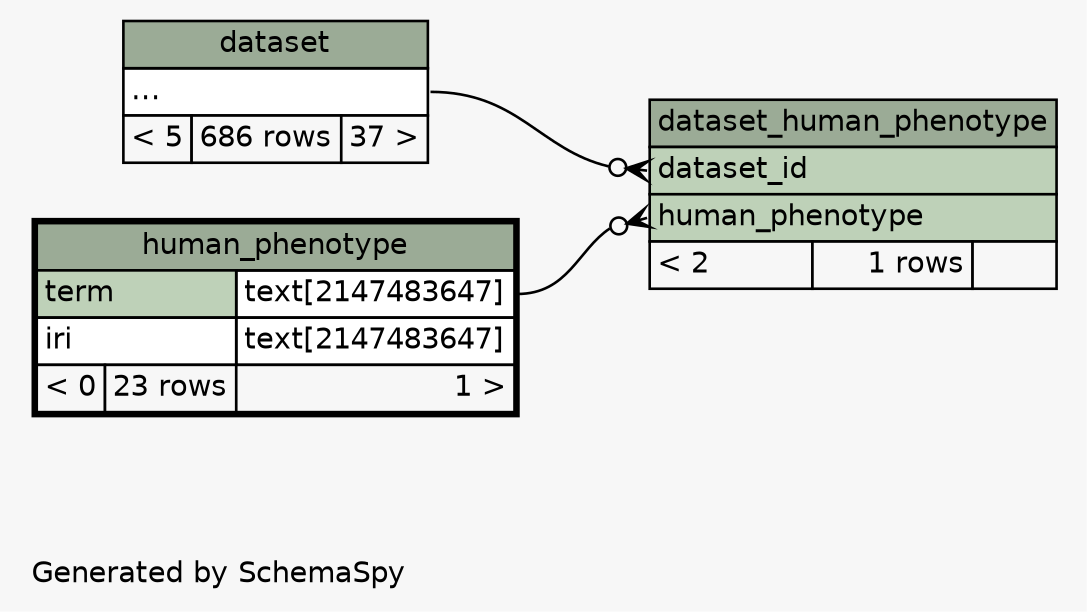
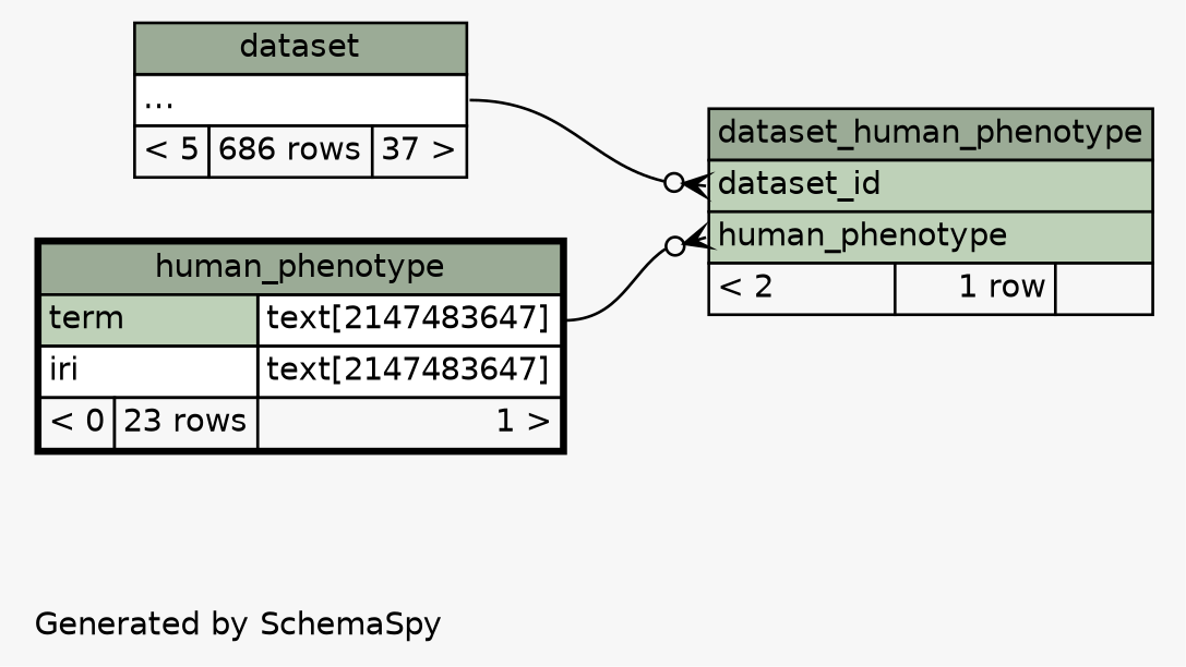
  digraph {
    bgcolor="#f7f7f7"
    fontname=Helvetica
    fontsize=11
    label="\nGenerated by SchemaSpy"
    labeljust=l
    nodesep=0.18
    rankdir=RL
    ranksep=0.46
    node [fontname=Helvetica fontsize=11 shape=plaintext]
    edge [arrowhead=none arrowsize=0.8 arrowtail=crowodot dir=back]
-   n1 [label=<     <TABLE BORDER="0" CELLBORDER="1" CELLSPACING="0" BGCOLOR="#ffffff">       <TR><TD COLSPAN="3" BGCOLOR="#9bab96" ALIGN="CENTER">dataset_human_phenotype</TD></TR>       <TR><TD PORT="dataset_id" COLSPAN="3" BGCOLOR="#bed1b8" ALIGN="LEFT">dataset_id</TD></TR>       <TR><TD PORT="human_phenotype" COLSPAN="3" BGCOLOR="#bed1b8" ALIGN="LEFT">human_phenotype</TD></TR>       <TR><TD ALIGN="LEFT" BGCOLOR="#f7f7f7">&lt; 2</TD><TD ALIGN="RIGHT" BGCOLOR="#f7f7f7">1 rows</TD><TD ALIGN="RIGHT" BGCOLOR="#f7f7f7">  </TD></TR>     </TABLE>>]
+   n1 [label=<     <TABLE BORDER="0" CELLBORDER="1" CELLSPACING="0" BGCOLOR="#ffffff">       <TR><TD COLSPAN="3" BGCOLOR="#9bab96" ALIGN="CENTER">dataset_human_phenotype</TD></TR>       <TR><TD PORT="dataset_id" COLSPAN="3" BGCOLOR="#bed1b8" ALIGN="LEFT">dataset_id</TD></TR>       <TR><TD PORT="human_phenotype" COLSPAN="3" BGCOLOR="#bed1b8" ALIGN="LEFT">human_phenotype</TD></TR>       <TR><TD ALIGN="LEFT" BGCOLOR="#f7f7f7">&lt; 2</TD><TD ALIGN="RIGHT" BGCOLOR="#f7f7f7">1 row</TD><TD ALIGN="RIGHT" BGCOLOR="#f7f7f7">  </TD></TR>     </TABLE>>]
    n2 [label=<     <TABLE BORDER="0" CELLBORDER="1" CELLSPACING="0" BGCOLOR="#ffffff">       <TR><TD COLSPAN="3" BGCOLOR="#9bab96" ALIGN="CENTER">dataset</TD></TR>       <TR><TD PORT="elipses" COLSPAN="3" ALIGN="LEFT">...</TD></TR>       <TR><TD ALIGN="LEFT" BGCOLOR="#f7f7f7">&lt; 5</TD><TD ALIGN="RIGHT" BGCOLOR="#f7f7f7">686 rows</TD><TD ALIGN="RIGHT" BGCOLOR="#f7f7f7">37 &gt;</TD></TR>     </TABLE>>]
    n3 [label=<     <TABLE BORDER="2" CELLBORDER="1" CELLSPACING="0" BGCOLOR="#ffffff">       <TR><TD COLSPAN="3" BGCOLOR="#9bab96" ALIGN="CENTER">human_phenotype</TD></TR>       <TR><TD PORT="term" COLSPAN="2" BGCOLOR="#bed1b8" ALIGN="LEFT">term</TD><TD PORT="term.type" ALIGN="LEFT">text[2147483647]</TD></TR>       <TR><TD PORT="iri" COLSPAN="2" ALIGN="LEFT">iri</TD><TD PORT="iri.type" ALIGN="LEFT">text[2147483647]</TD></TR>       <TR><TD ALIGN="LEFT" BGCOLOR="#f7f7f7">&lt; 0</TD><TD ALIGN="RIGHT" BGCOLOR="#f7f7f7">23 rows</TD><TD ALIGN="RIGHT" BGCOLOR="#f7f7f7">1 &gt;</TD></TR>     </TABLE>>]
    n1 -> n2 [headport="elipses:e" tailport="dataset_id:w"]
    n1 -> n3 [headport="term.type:e" tailport="human_phenotype:w"]
  }
